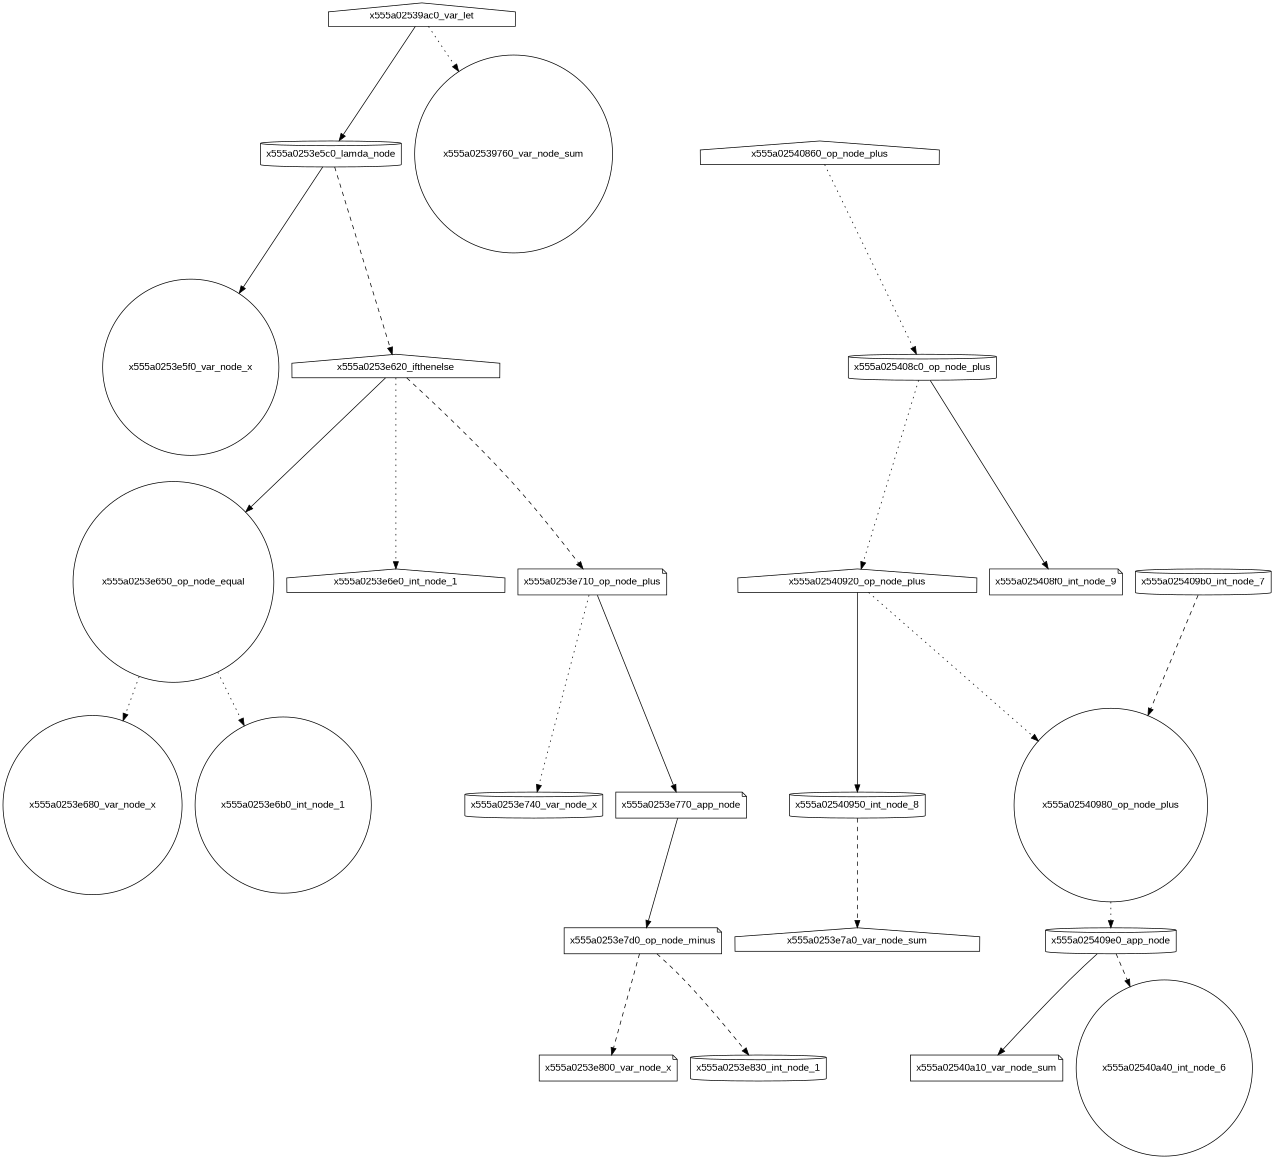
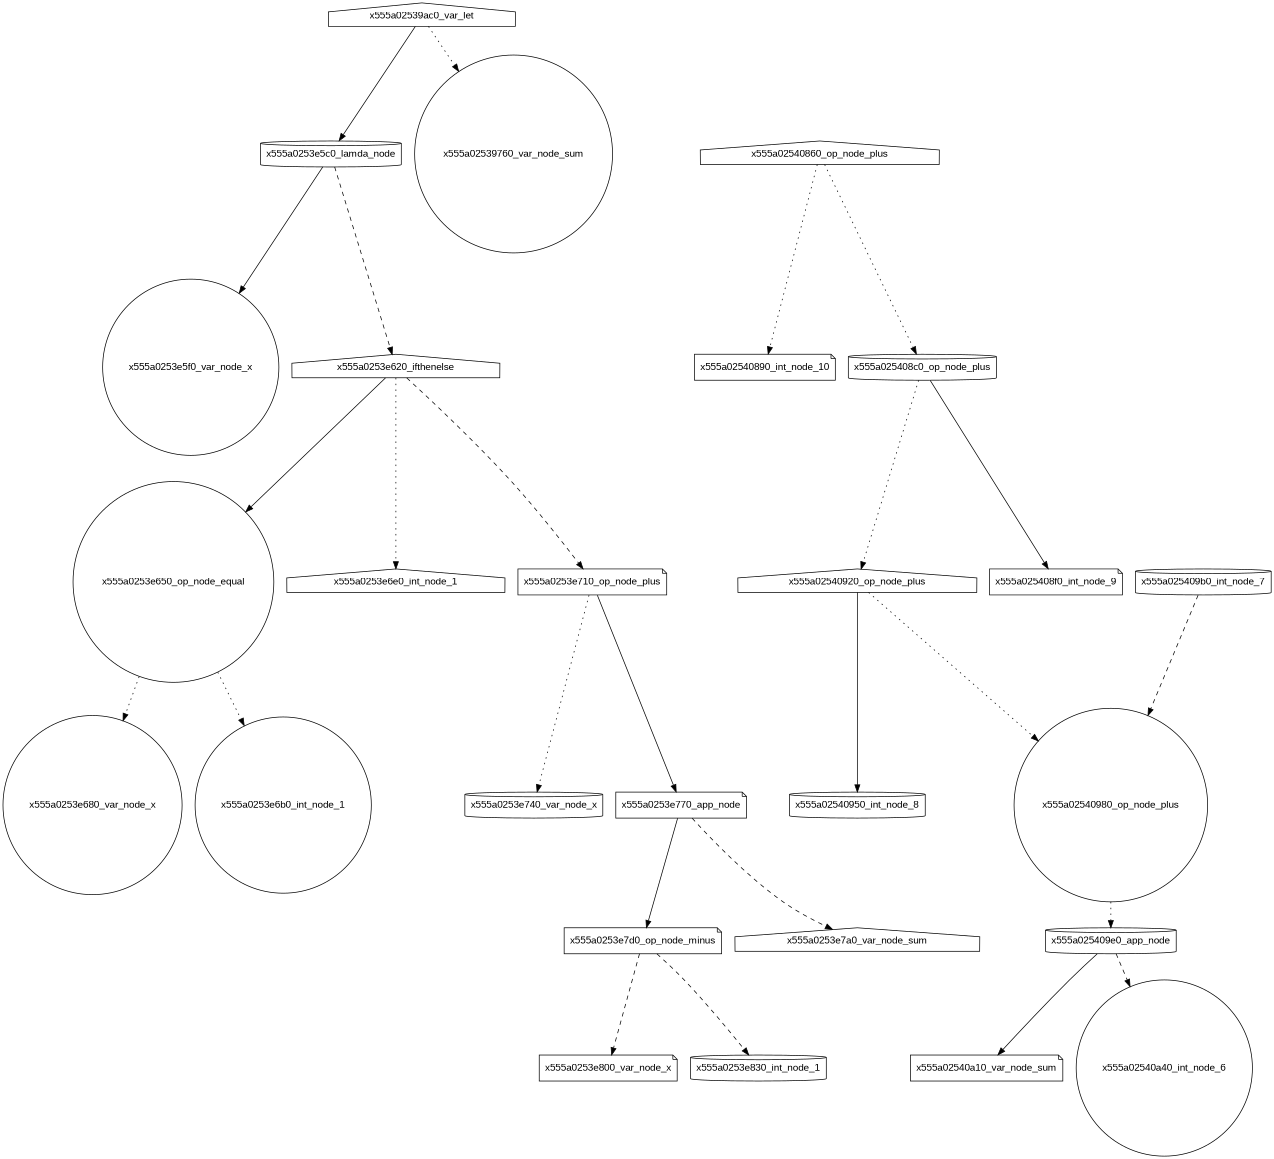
  digraph {
    fontname="Liberation Sans"
    node [fontname="Liberation Sans" shape=circle]
    edge [fontname="Liberation Sans" style=dotted]
    x555a02539ac0_var_let [shape=house]
    x555a02539760_var_node_sum
    x555a0253e5c0_lamda_node [shape=cylinder]
    x555a0253e5f0_var_node_x
    x555a0253e620_ifthenelse [shape=house]
    x555a02540860_op_node_plus [shape=house]
+   x555a02540890_int_node_10 [shape=note]
    x555a025408c0_op_node_plus [shape=cylinder]
    x555a0253e650_op_node_equal
    x555a0253e6e0_int_node_1 [shape=house]
    x555a0253e710_op_node_plus [shape=note]
    x555a0253e680_var_node_x
    x555a0253e6b0_int_node_1
    x555a0253e740_var_node_x [shape=cylinder]
    x555a0253e770_app_node [shape=note]
    x555a0253e7a0_var_node_sum [shape=house]
    x555a0253e7d0_op_node_minus [shape=note]
    x555a0253e800_var_node_x [shape=note]
    x555a0253e830_int_node_1 [shape=cylinder]
    x555a025408f0_int_node_9 [shape=note]
    x555a02540920_op_node_plus [shape=house]
    x555a02540950_int_node_8 [shape=cylinder]
    x555a02540980_op_node_plus
    x555a025409e0_app_node [shape=cylinder]
    x555a025409b0_int_node_7 [shape=cylinder]
    x555a02540a10_var_node_sum [shape=note]
    x555a02540a40_int_node_6
    x555a02539ac0_var_let -> x555a02539760_var_node_sum
    x555a02539ac0_var_let -> x555a0253e5c0_lamda_node [style=solid]
    x555a0253e5c0_lamda_node -> x555a0253e5f0_var_node_x [style=solid]
    x555a0253e5c0_lamda_node -> x555a0253e620_ifthenelse [style=dashed]
    x555a0253e620_ifthenelse -> x555a0253e650_op_node_equal [style=solid]
    x555a0253e620_ifthenelse -> x555a0253e6e0_int_node_1
    x555a0253e620_ifthenelse -> x555a0253e710_op_node_plus [style=dashed]
+   x555a02540860_op_node_plus -> x555a02540890_int_node_10
    x555a02540860_op_node_plus -> x555a025408c0_op_node_plus
    x555a025408c0_op_node_plus -> x555a025408f0_int_node_9 [style=solid]
    x555a025408c0_op_node_plus -> x555a02540920_op_node_plus
    x555a0253e650_op_node_equal -> x555a0253e680_var_node_x
    x555a0253e650_op_node_equal -> x555a0253e6b0_int_node_1
    x555a0253e710_op_node_plus -> x555a0253e740_var_node_x
    x555a0253e710_op_node_plus -> x555a0253e770_app_node [style=solid]
-   x555a02540950_int_node_8 -> x555a0253e7a0_var_node_sum [style=dashed]
+   x555a0253e770_app_node -> x555a0253e7a0_var_node_sum [style=dashed]
    x555a0253e770_app_node -> x555a0253e7d0_op_node_minus [style=solid]
    x555a0253e7d0_op_node_minus -> x555a0253e800_var_node_x [style=dashed]
    x555a0253e7d0_op_node_minus -> x555a0253e830_int_node_1 [style=dashed]
    x555a02540920_op_node_plus -> x555a02540950_int_node_8 [style=solid]
    x555a02540920_op_node_plus -> x555a02540980_op_node_plus
    x555a02540980_op_node_plus -> x555a025409e0_app_node
    x555a025409e0_app_node -> x555a02540a10_var_node_sum [style=solid]
    x555a025409e0_app_node -> x555a02540a40_int_node_6 [style=dashed]
    x555a025409b0_int_node_7 -> x555a02540980_op_node_plus [style=dashed]
  }
